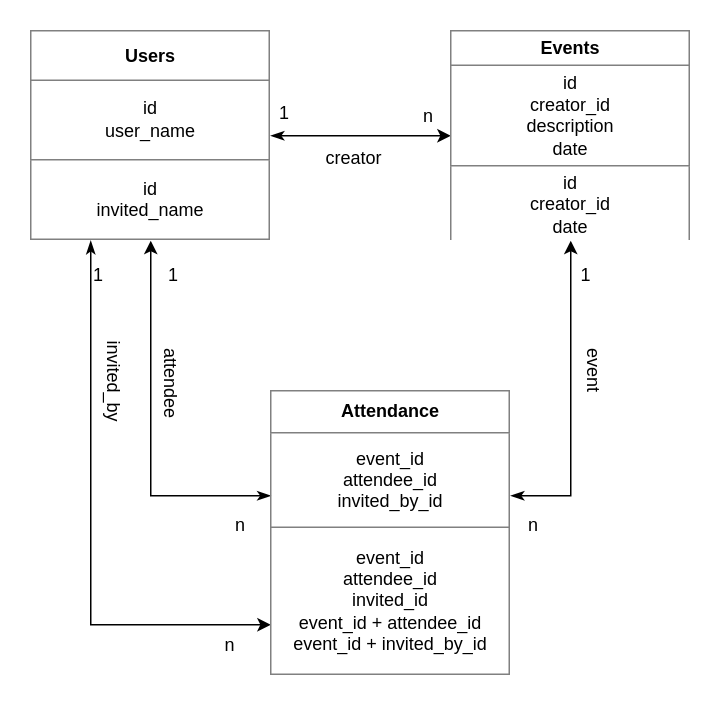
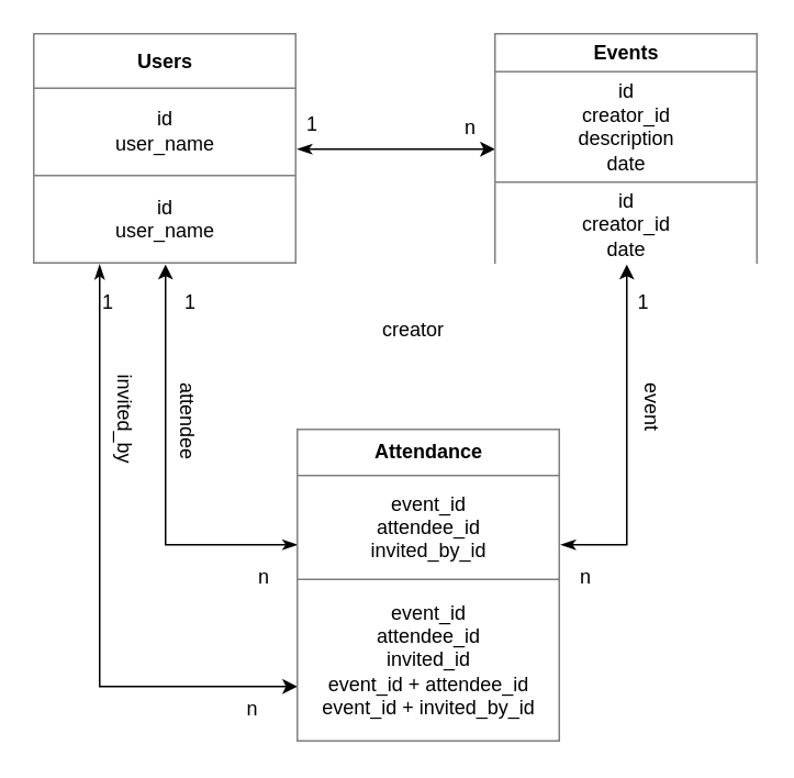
  <mxCell id="0" />
  <mxCell id="1" parent="0" />
  <mxCell id="2" style="edgeStyle=orthogonalEdgeStyle;rounded=0;orthogonalLoop=1;jettySize=auto;html=1;entryX=0;entryY=0.5;entryDx=0;entryDy=0;startArrow=classicThin;startFill=1;" edge="1" parent="1" source="4" target="5"><mxGeometry relative="1" as="geometry" /></mxCell>
  <mxCell id="3" style="edgeStyle=orthogonalEdgeStyle;rounded=0;orthogonalLoop=1;jettySize=auto;html=1;startArrow=classicThin;startFill=1;" edge="1" parent="1" source="4"><mxGeometry relative="1" as="geometry"><mxPoint x="180" y="416" as="targetPoint" /><Array as="points"><mxPoint x="60" y="416" /></Array></mxGeometry></mxCell>
- <mxCell id="4" value="&lt;table border=&quot;1&quot; width=&quot;100%&quot; cellpadding=&quot;4&quot; style=&quot;width: 100% ; height: 100% ; border-collapse: collapse&quot;&gt;&lt;tbody&gt;&lt;tr&gt;&lt;th align=&quot;center&quot;&gt;&lt;b&gt;Users&lt;/b&gt;&lt;/th&gt;&lt;/tr&gt;&lt;tr&gt;&lt;td align=&quot;center&quot;&gt;id&lt;br&gt;user_name&lt;/td&gt;&lt;/tr&gt;&lt;tr&gt;&lt;td align=&quot;center&quot;&gt;id&lt;br&gt;invited_name&lt;br&gt;&lt;/td&gt;&lt;/tr&gt;&lt;/tbody&gt;&lt;/table&gt;" style="text;html=1;strokeColor=none;fillColor=none;overflow=fill;" vertex="1" parent="1"><mxGeometry x="20" y="20" width="160" height="140" as="geometry" /></mxCell>
+ <mxCell id="4" value="&lt;table border=&quot;1&quot; width=&quot;100%&quot; cellpadding=&quot;4&quot; style=&quot;width: 100% ; height: 100% ; border-collapse: collapse&quot;&gt;&lt;tbody&gt;&lt;tr&gt;&lt;th align=&quot;center&quot;&gt;&lt;b&gt;Users&lt;/b&gt;&lt;/th&gt;&lt;/tr&gt;&lt;tr&gt;&lt;td align=&quot;center&quot;&gt;id&lt;br&gt;user_name&lt;/td&gt;&lt;/tr&gt;&lt;tr&gt;&lt;td align=&quot;center&quot;&gt;id&lt;br&gt;user_name&lt;br&gt;&lt;/td&gt;&lt;/tr&gt;&lt;/tbody&gt;&lt;/table&gt;" style="text;html=1;strokeColor=none;fillColor=none;overflow=fill;" vertex="1" parent="1"><mxGeometry x="20" y="20" width="160" height="140" as="geometry" /></mxCell>
  <mxCell id="5" value="&lt;table border=&quot;1&quot; width=&quot;100%&quot; cellpadding=&quot;4&quot; style=&quot;width: 100% ; height: 100% ; border-collapse: collapse&quot;&gt;&lt;tbody&gt;&lt;tr&gt;&lt;th align=&quot;center&quot;&gt;&lt;b&gt;Events&lt;/b&gt;&lt;/th&gt;&lt;/tr&gt;&lt;tr&gt;&lt;td align=&quot;center&quot;&gt;id&lt;br&gt;creator_id&lt;br&gt;description&lt;br&gt;date&lt;/td&gt;&lt;/tr&gt;&lt;tr&gt;&lt;td align=&quot;center&quot;&gt;id&lt;br&gt;creator_id&lt;br&gt;date&lt;/td&gt;&lt;/tr&gt;&lt;/tbody&gt;&lt;/table&gt;" style="text;html=1;strokeColor=none;fillColor=none;overflow=fill;" vertex="1" parent="1"><mxGeometry x="300" y="20" width="160" height="140" as="geometry" /></mxCell>
  <mxCell id="6" style="edgeStyle=orthogonalEdgeStyle;rounded=0;orthogonalLoop=1;jettySize=auto;html=1;entryX=0.5;entryY=1;entryDx=0;entryDy=0;startArrow=classicThin;startFill=1;" edge="1" parent="1" source="8" target="5"><mxGeometry relative="1" as="geometry"><Array as="points"><mxPoint x="380" y="330" /></Array></mxGeometry></mxCell>
  <mxCell id="7" style="edgeStyle=orthogonalEdgeStyle;rounded=0;orthogonalLoop=1;jettySize=auto;html=1;entryX=0.5;entryY=1;entryDx=0;entryDy=0;startArrow=classicThin;startFill=1;" edge="1" parent="1" source="8" target="4"><mxGeometry relative="1" as="geometry"><Array as="points"><mxPoint x="100" y="330" /></Array></mxGeometry></mxCell>
  <mxCell id="8" value="&lt;table border=&quot;1&quot; width=&quot;100%&quot; cellpadding=&quot;4&quot; style=&quot;width: 100% ; height: 100% ; border-collapse: collapse&quot;&gt;&lt;tbody&gt;&lt;tr&gt;&lt;th align=&quot;center&quot;&gt;&lt;b&gt;Attendance&lt;/b&gt;&lt;/th&gt;&lt;/tr&gt;&lt;tr&gt;&lt;td align=&quot;center&quot;&gt;event_id&lt;br&gt;attendee_id&lt;br&gt;invited_by_id&lt;/td&gt;&lt;/tr&gt;&lt;tr&gt;&lt;td align=&quot;center&quot;&gt;event_id&lt;br&gt;attendee_id&lt;br&gt;invited_id&lt;br&gt;event_id +&amp;nbsp;attendee_id&lt;br&gt;event_id + invited_by_id&lt;br&gt;&lt;/td&gt;&lt;/tr&gt;&lt;/tbody&gt;&lt;/table&gt;" style="text;html=1;strokeColor=none;fillColor=none;overflow=fill;" vertex="1" parent="1"><mxGeometry x="180" y="260" width="160" height="190" as="geometry" /></mxCell>
  <mxCell id="9" value="n" style="text;html=1;strokeColor=none;fillColor=none;align=center;verticalAlign=middle;whiteSpace=wrap;rounded=0;" vertex="1" parent="1"><mxGeometry x="140" y="340" width="40" height="20" as="geometry" /></mxCell>
  <mxCell id="10" value="1" style="text;html=1;resizable=0;points=[];autosize=1;align=left;verticalAlign=top;spacingTop=-4;" vertex="1" parent="1"><mxGeometry x="110" y="173" width="20" height="20" as="geometry" /></mxCell>
  <mxCell id="11" value="n" style="text;html=1;resizable=0;points=[];autosize=1;align=left;verticalAlign=top;spacingTop=-4;" vertex="1" parent="1"><mxGeometry x="350" y="340" width="20" height="20" as="geometry" /></mxCell>
  <mxCell id="12" value="1&lt;br&gt;" style="text;html=1;resizable=0;points=[];autosize=1;align=left;verticalAlign=top;spacingTop=-4;" vertex="1" parent="1"><mxGeometry x="385" y="173" width="20" height="20" as="geometry" /></mxCell>
  <mxCell id="13" value="1" style="text;html=1;resizable=0;points=[];autosize=1;align=left;verticalAlign=top;spacingTop=-4;" vertex="1" parent="1"><mxGeometry x="184" y="65" width="20" height="20" as="geometry" /></mxCell>
  <mxCell id="14" value="n" style="text;html=1;resizable=0;points=[];autosize=1;align=left;verticalAlign=top;spacingTop=-4;" vertex="1" parent="1"><mxGeometry x="280" y="67" width="20" height="20" as="geometry" /></mxCell>
- <mxCell id="15" value="creator" style="text;html=1;resizable=0;points=[];autosize=1;align=left;verticalAlign=top;spacingTop=-4;" vertex="1" parent="1"><mxGeometry x="215" y="95" width="50" height="20" as="geometry" /></mxCell>
+ <mxCell id="15" value="creator" style="text;html=1;resizable=0;points=[];autosize=1;align=left;verticalAlign=top;spacingTop=-4;" vertex="1" parent="1"><mxGeometry x="230" y="190" width="50" height="20" as="geometry" /></mxCell>
  <mxCell id="16" value="attendee" style="text;html=1;resizable=0;points=[];autosize=1;align=left;verticalAlign=top;spacingTop=-4;rotation=90;" vertex="1" parent="1"><mxGeometry x="83" y="250" width="60" height="20" as="geometry" /></mxCell>
  <mxCell id="17" value="invited_by" style="text;html=1;resizable=0;points=[];autosize=1;align=left;verticalAlign=top;spacingTop=-4;rotation=90;" vertex="1" parent="1"><mxGeometry x="40" y="250" width="70" height="20" as="geometry" /></mxCell>
  <mxCell id="18" value="n" style="text;html=1;strokeColor=none;fillColor=none;align=center;verticalAlign=middle;whiteSpace=wrap;rounded=0;" vertex="1" parent="1"><mxGeometry x="133" y="420" width="40" height="20" as="geometry" /></mxCell>
  <mxCell id="19" value="1" style="text;html=1;resizable=0;points=[];autosize=1;align=left;verticalAlign=top;spacingTop=-4;" vertex="1" parent="1"><mxGeometry x="60" y="173" width="20" height="20" as="geometry" /></mxCell>
  <mxCell id="20" value="event" style="text;html=1;resizable=0;points=[];autosize=1;align=left;verticalAlign=top;spacingTop=-4;rotation=90;" vertex="1" parent="1"><mxGeometry x="375" y="240" width="40" height="20" as="geometry" /></mxCell>
